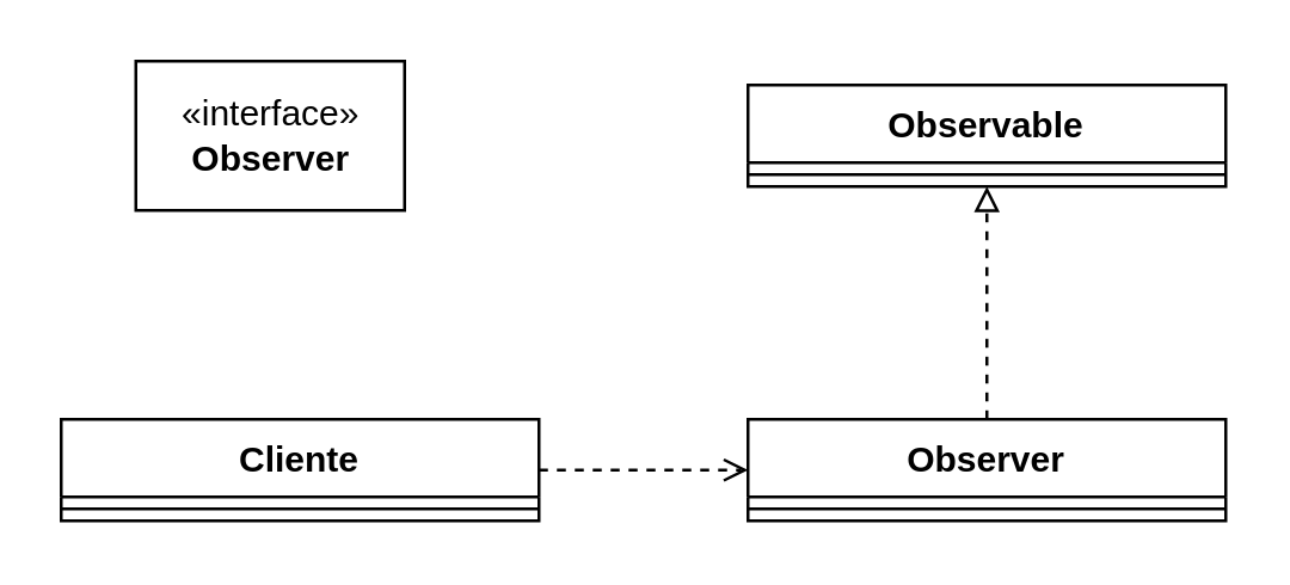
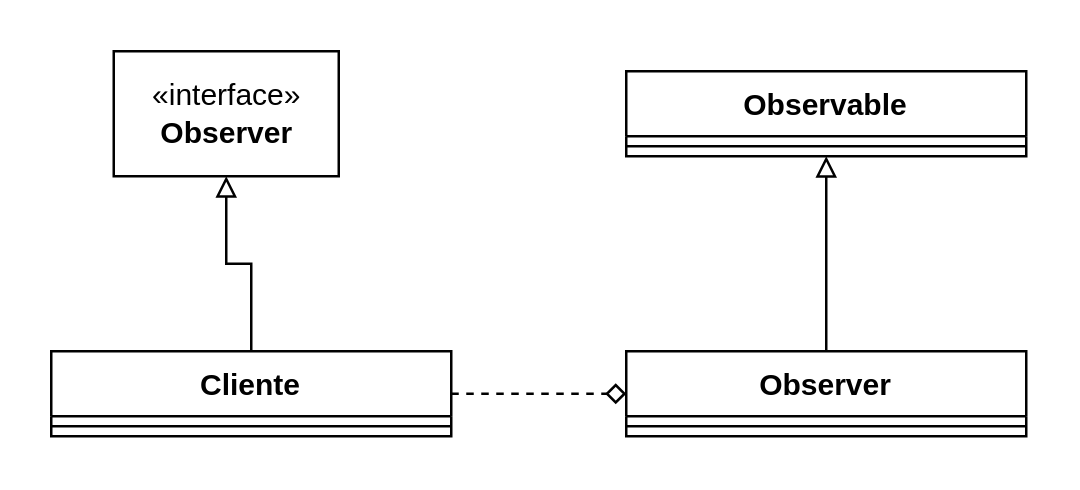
  <mxCell id="0" />
  <mxCell id="1" parent="0" />
- <mxCell id="3" style="edgeStyle=orthogonalEdgeStyle;rounded=0;orthogonalLoop=1;jettySize=auto;html=1;endArrow=open;endFill=0;dashed=1;" edge="1" parent="1" source="4" target="7"><mxGeometry relative="1" as="geometry" /></mxCell>
+ <mxCell id="2" style="edgeStyle=orthogonalEdgeStyle;rounded=0;orthogonalLoop=1;jettySize=auto;html=1;endArrow=block;endFill=0;" edge="1" parent="1" source="4" target="9"><mxGeometry relative="1" as="geometry" /></mxCell>
+ <mxCell id="3" style="edgeStyle=orthogonalEdgeStyle;rounded=0;orthogonalLoop=1;jettySize=auto;html=1;endArrow=diamond;endFill=0;dashed=1;" edge="1" parent="1" source="4" target="7"><mxGeometry relative="1" as="geometry" /></mxCell>
  <mxCell id="4" value="Cliente" style="swimlane;fontStyle=1;align=center;verticalAlign=top;childLayout=stackLayout;horizontal=1;startSize=26;horizontalStack=0;resizeParent=1;resizeParentMax=0;resizeLast=0;collapsible=1;marginBottom=0;" vertex="1" parent="1"><mxGeometry x="20" y="140" width="160" height="34" as="geometry" /></mxCell>
  <mxCell id="5" value="" style="line;strokeWidth=1;fillColor=none;align=left;verticalAlign=middle;spacingTop=-1;spacingLeft=3;spacingRight=3;rotatable=0;labelPosition=right;points=[];portConstraint=eastwest;strokeColor=inherit;" vertex="1" parent="4"><mxGeometry y="26" width="160" height="8" as="geometry" /></mxCell>
- <mxCell id="6" style="edgeStyle=orthogonalEdgeStyle;rounded=0;orthogonalLoop=1;jettySize=auto;html=1;entryX=0.5;entryY=1;entryDx=0;entryDy=0;endArrow=block;endFill=0;dashed=1;" edge="1" parent="1" source="7" target="10"><mxGeometry relative="1" as="geometry" /></mxCell>
+ <mxCell id="6" style="edgeStyle=orthogonalEdgeStyle;rounded=0;orthogonalLoop=1;jettySize=auto;html=1;entryX=0.5;entryY=1;entryDx=0;entryDy=0;endArrow=block;endFill=0;" edge="1" parent="1" source="7" target="10"><mxGeometry relative="1" as="geometry" /></mxCell>
  <mxCell id="7" value="Observer" style="swimlane;fontStyle=1;align=center;verticalAlign=top;childLayout=stackLayout;horizontal=1;startSize=26;horizontalStack=0;resizeParent=1;resizeParentMax=0;resizeLast=0;collapsible=1;marginBottom=0;" vertex="1" parent="1"><mxGeometry x="250" y="140" width="160" height="34" as="geometry" /></mxCell>
  <mxCell id="8" value="" style="line;strokeWidth=1;fillColor=none;align=left;verticalAlign=middle;spacingTop=-1;spacingLeft=3;spacingRight=3;rotatable=0;labelPosition=right;points=[];portConstraint=eastwest;strokeColor=inherit;" vertex="1" parent="7"><mxGeometry y="26" width="160" height="8" as="geometry" /></mxCell>
  <mxCell id="9" value="«interface»&lt;br&gt;&lt;b&gt;Observer&lt;/b&gt;" style="html=1;" vertex="1" parent="1"><mxGeometry x="45" y="20" width="90" height="50" as="geometry" /></mxCell>
  <mxCell id="10" value="Observable" style="swimlane;fontStyle=1;align=center;verticalAlign=top;childLayout=stackLayout;horizontal=1;startSize=26;horizontalStack=0;resizeParent=1;resizeParentMax=0;resizeLast=0;collapsible=1;marginBottom=0;" vertex="1" parent="1"><mxGeometry x="250" y="28" width="160" height="34" as="geometry" /></mxCell>
  <mxCell id="11" value="" style="line;strokeWidth=1;fillColor=none;align=left;verticalAlign=middle;spacingTop=-1;spacingLeft=3;spacingRight=3;rotatable=0;labelPosition=right;points=[];portConstraint=eastwest;strokeColor=inherit;" vertex="1" parent="10"><mxGeometry y="26" width="160" height="8" as="geometry" /></mxCell>
